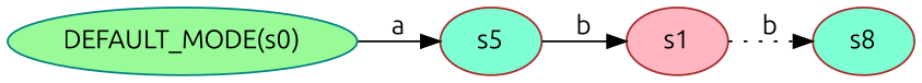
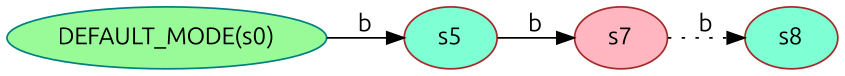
  digraph {
    fontname=Ubuntu
    rankdir=LR
    node [color=brown fillcolor=aquamarine fontname=Ubuntu style=filled]
    edge [fontname=Ubuntu]
    "DEFAULT_MODE(s0)" [color=teal fillcolor=palegreen]
    s5
-   s7 [fillcolor=lightpink label=s1]
+   s7 [fillcolor=lightpink]
    s8
-   "DEFAULT_MODE(s0)" -> s5 [label=a]
+   "DEFAULT_MODE(s0)" -> s5 [label=b]
    s5 -> s7 [label=b]
    s7 -> s8 [label=b style=dotted]
  }
